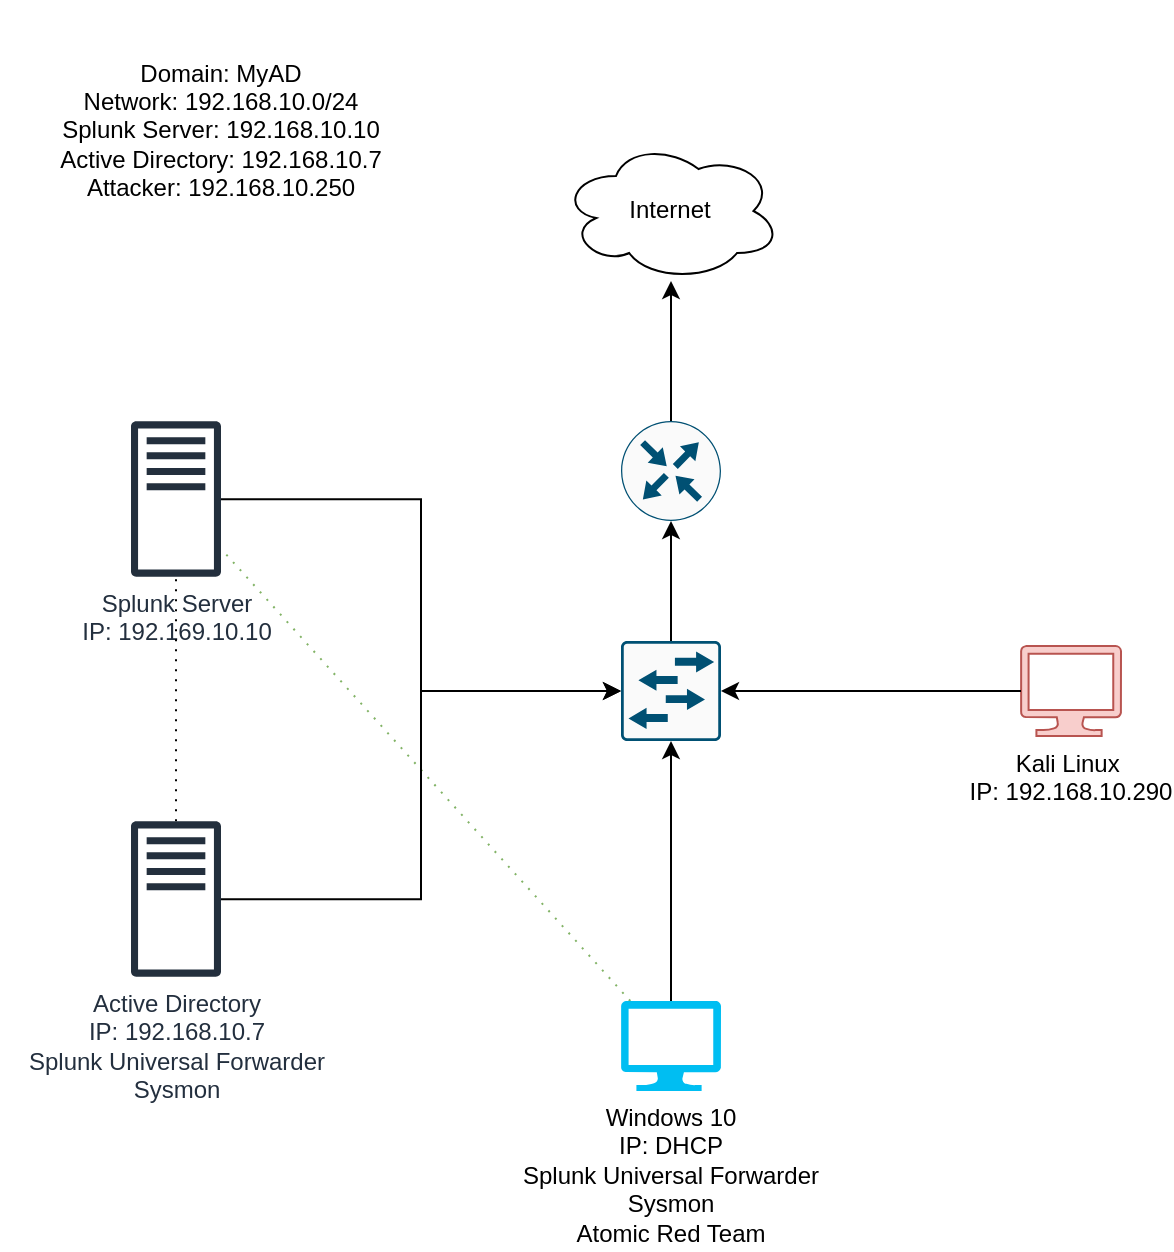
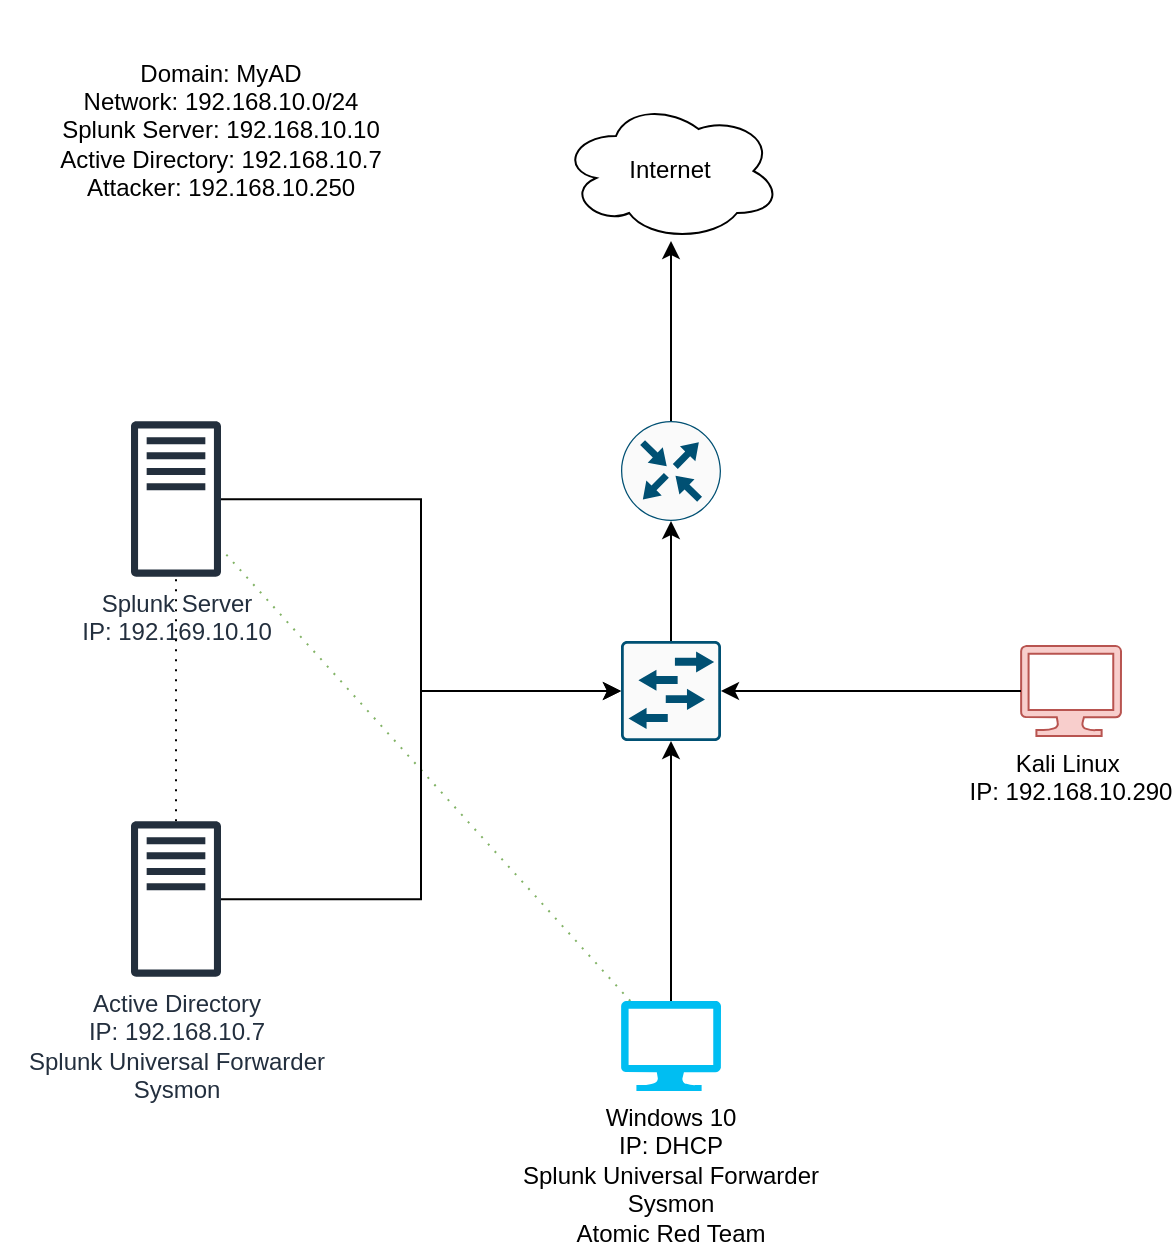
  <mxCell id="0" />
  <mxCell id="1" parent="0" />
  <mxCell id="2" value="Splunk Server&lt;div&gt;IP: 192.169.10.10&lt;/div&gt;" style="sketch=0;outlineConnect=0;fontColor=#232F3E;gradientColor=none;fillColor=#232F3D;strokeColor=none;dashed=0;verticalLabelPosition=bottom;verticalAlign=top;align=center;html=1;fontSize=12;fontStyle=0;aspect=fixed;pointerEvents=1;shape=mxgraph.aws4.traditional_server;" vertex="1" parent="1"><mxGeometry x="65" y="210" width="45" height="78" as="geometry" /></mxCell>
  <mxCell id="3" style="rounded=0;orthogonalLoop=1;jettySize=auto;html=1;dashed=1;dashPattern=1 4;endArrow=none;endFill=0;" edge="1" parent="1" source="4" target="2"><mxGeometry relative="1" as="geometry" /></mxCell>
  <mxCell id="4" value="Active Directory&lt;div&gt;IP: 192.168.10.7&lt;/div&gt;&lt;div&gt;Splunk Universal Forwarder&lt;/div&gt;&lt;div&gt;Sysmon&lt;/div&gt;" style="sketch=0;outlineConnect=0;fontColor=#232F3E;gradientColor=none;fillColor=#232F3D;strokeColor=none;dashed=0;verticalLabelPosition=bottom;verticalAlign=top;align=center;html=1;fontSize=12;fontStyle=0;aspect=fixed;pointerEvents=1;shape=mxgraph.aws4.traditional_server;" vertex="1" parent="1"><mxGeometry x="65" y="410" width="45" height="78" as="geometry" /></mxCell>
  <mxCell id="5" style="rounded=0;orthogonalLoop=1;jettySize=auto;html=1;dashed=1;dashPattern=1 4;endArrow=none;endFill=0;fillColor=#d5e8d4;strokeColor=#82b366;" edge="1" parent="1" source="6" target="2"><mxGeometry relative="1" as="geometry" /></mxCell>
  <mxCell id="6" value="Windows 10&lt;div&gt;IP: DHCP&lt;/div&gt;&lt;div&gt;Splunk Universal Forwarder&lt;/div&gt;&lt;div&gt;Sysmon&lt;/div&gt;&lt;div&gt;Atomic Red Team&lt;/div&gt;" style="verticalLabelPosition=bottom;html=1;verticalAlign=top;align=center;strokeColor=none;fillColor=#00BEF2;shape=mxgraph.azure.computer;pointerEvents=1;" vertex="1" parent="1"><mxGeometry x="310" y="500" width="50" height="45" as="geometry" /></mxCell>
  <mxCell id="7" value="Kali Linux&amp;nbsp;&lt;div&gt;IP: 192.168.10.290&lt;/div&gt;" style="verticalLabelPosition=bottom;html=1;verticalAlign=top;align=center;strokeColor=#b85450;fillColor=#f8cecc;shape=mxgraph.azure.computer;pointerEvents=1;" vertex="1" parent="1"><mxGeometry x="510" y="322.5" width="50" height="45" as="geometry" /></mxCell>
  <mxCell id="8" style="edgeStyle=orthogonalEdgeStyle;rounded=0;orthogonalLoop=1;jettySize=auto;html=1;" edge="1" parent="1" source="9"><mxGeometry relative="1" as="geometry"><mxPoint x="335" y="260" as="targetPoint" /></mxGeometry></mxCell>
  <mxCell id="9" value="" style="sketch=0;points=[[0.015,0.015,0],[0.985,0.015,0],[0.985,0.985,0],[0.015,0.985,0],[0.25,0,0],[0.5,0,0],[0.75,0,0],[1,0.25,0],[1,0.5,0],[1,0.75,0],[0.75,1,0],[0.5,1,0],[0.25,1,0],[0,0.75,0],[0,0.5,0],[0,0.25,0]];verticalLabelPosition=bottom;html=1;verticalAlign=top;aspect=fixed;align=center;pointerEvents=1;shape=mxgraph.cisco19.rect;prIcon=l2_switch;fillColor=#FAFAFA;strokeColor=#005073;" vertex="1" parent="1"><mxGeometry x="310" y="320" width="50" height="50" as="geometry" /></mxCell>
  <mxCell id="10" style="edgeStyle=orthogonalEdgeStyle;rounded=0;orthogonalLoop=1;jettySize=auto;html=1;" edge="1" parent="1" source="11" target="12"><mxGeometry relative="1" as="geometry" /></mxCell>
  <mxCell id="11" value="" style="sketch=0;points=[[0.5,0,0],[1,0.5,0],[0.5,1,0],[0,0.5,0],[0.145,0.145,0],[0.856,0.145,0],[0.855,0.856,0],[0.145,0.855,0]];verticalLabelPosition=bottom;html=1;verticalAlign=top;aspect=fixed;align=center;pointerEvents=1;shape=mxgraph.cisco19.rect;prIcon=router;fillColor=#FAFAFA;strokeColor=#005073;" vertex="1" parent="1"><mxGeometry x="310" y="210" width="50" height="50" as="geometry" /></mxCell>
- <mxCell id="12" value="Internet" style="ellipse;shape=cloud;whiteSpace=wrap;html=1;" vertex="1" parent="1"><mxGeometry x="280" y="70" width="110" height="70" as="geometry" /></mxCell>
+ <mxCell id="12" value="Internet" style="ellipse;shape=cloud;whiteSpace=wrap;html=1;" vertex="1" parent="1"><mxGeometry x="280" y="50" width="110" height="70" as="geometry" /></mxCell>
  <mxCell id="13" style="edgeStyle=orthogonalEdgeStyle;rounded=0;orthogonalLoop=1;jettySize=auto;html=1;entryX=0.5;entryY=1;entryDx=0;entryDy=0;entryPerimeter=0;" edge="1" parent="1" source="6" target="9"><mxGeometry relative="1" as="geometry" /></mxCell>
  <mxCell id="14" style="edgeStyle=orthogonalEdgeStyle;rounded=0;orthogonalLoop=1;jettySize=auto;html=1;entryX=1;entryY=0.5;entryDx=0;entryDy=0;entryPerimeter=0;" edge="1" parent="1" source="7" target="9"><mxGeometry relative="1" as="geometry" /></mxCell>
  <mxCell id="15" style="edgeStyle=orthogonalEdgeStyle;rounded=0;orthogonalLoop=1;jettySize=auto;html=1;entryX=0;entryY=0.5;entryDx=0;entryDy=0;entryPerimeter=0;" edge="1" parent="1" source="2" target="9"><mxGeometry relative="1" as="geometry" /></mxCell>
  <mxCell id="16" style="edgeStyle=orthogonalEdgeStyle;rounded=0;orthogonalLoop=1;jettySize=auto;html=1;entryX=0;entryY=0.5;entryDx=0;entryDy=0;entryPerimeter=0;" edge="1" parent="1" source="4" target="9"><mxGeometry relative="1" as="geometry" /></mxCell>
  <mxCell id="17" value="Domain: MyAD&lt;div&gt;Network: 192.168.10.0/24&lt;/div&gt;&lt;div&gt;Splunk Server: 192.168.10.10&lt;/div&gt;&lt;div&gt;Active Directory: 192.168.10.7&lt;/div&gt;&lt;div&gt;Attacker: 192.168.10.250&lt;/div&gt;" style="text;html=1;align=center;verticalAlign=middle;resizable=0;points=[];autosize=1;strokeColor=none;fillColor=none;" vertex="1" parent="1"><mxGeometry x="20" y="20" width="180" height="90" as="geometry" /></mxCell>
